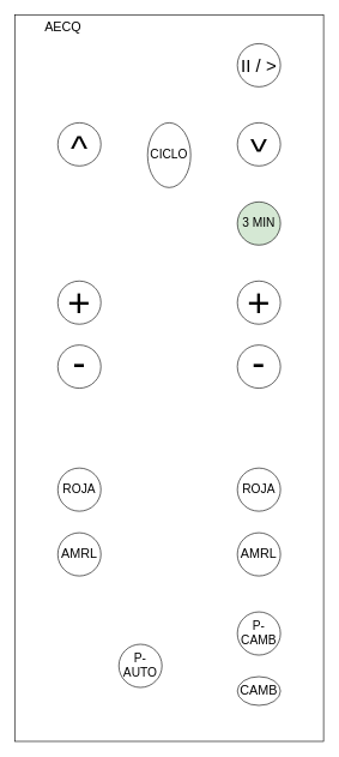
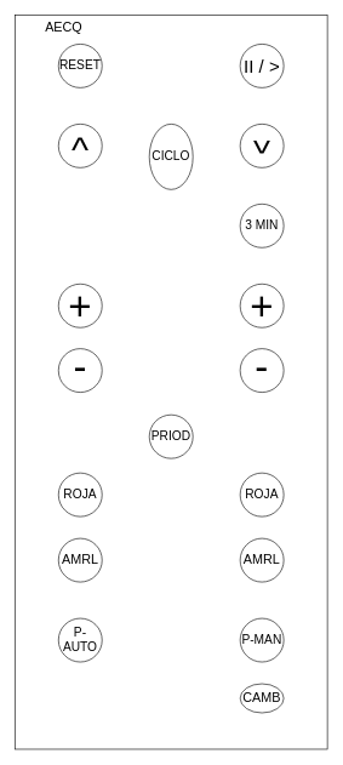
  <mxCell id="0" />
  <mxCell id="1" parent="0" />
  <mxCell id="2" value="&lt;blockquote style=&quot;margin: 0 0 0 40px; border: none; padding: 0px;&quot;&gt;&lt;font style=&quot;font-size: 18px;&quot;&gt;AECQ&lt;/font&gt;&lt;/blockquote&gt;" style="rounded=0;whiteSpace=wrap;html=1;verticalAlign=top;align=left;labelPosition=center;verticalLabelPosition=middle;" parent="1" vertex="1"><mxGeometry x="20" y="20" width="430" height="1010" as="geometry" /></mxCell>
  <mxCell id="3" value="CAMB" style="ellipse;whiteSpace=wrap;html=1;aspect=fixed;fontSize=18;" parent="1" vertex="1"><mxGeometry x="330" y="940" width="60" height="40" as="geometry" /></mxCell>
- <mxCell id="4" value="P-CAMB" style="ellipse;whiteSpace=wrap;html=1;aspect=fixed;fontSize=17;" parent="1" vertex="1"><mxGeometry x="330" y="850" width="60" height="60" as="geometry" /></mxCell>
- <mxCell id="5" value="P-AUTO" style="ellipse;whiteSpace=wrap;html=1;aspect=fixed;fontSize=17;" parent="1" vertex="1"><mxGeometry x="165" y="895" width="60" height="60" as="geometry" /></mxCell>
+ <mxCell id="4" value="P-MAN" style="ellipse;whiteSpace=wrap;html=1;aspect=fixed;fontSize=17;" parent="1" vertex="1"><mxGeometry x="330" y="850" width="60" height="60" as="geometry" /></mxCell>
+ <mxCell id="5" value="P-AUTO" style="ellipse;whiteSpace=wrap;html=1;aspect=fixed;fontSize=17;" parent="1" vertex="1"><mxGeometry x="80" y="850" width="60" height="60" as="geometry" /></mxCell>
  <mxCell id="6" value="AMRL" style="ellipse;whiteSpace=wrap;html=1;aspect=fixed;fontSize=18;" parent="1" vertex="1"><mxGeometry x="330" y="740" width="60" height="60" as="geometry" /></mxCell>
  <mxCell id="7" value="AMRL" style="ellipse;whiteSpace=wrap;html=1;aspect=fixed;fontSize=18;" parent="1" vertex="1"><mxGeometry x="80" y="740" width="60" height="60" as="geometry" /></mxCell>
  <mxCell id="8" value="ROJA" style="ellipse;whiteSpace=wrap;html=1;aspect=fixed;fontSize=17;" parent="1" vertex="1"><mxGeometry x="330" y="650" width="60" height="60" as="geometry" /></mxCell>
  <mxCell id="9" value="ROJA" style="ellipse;whiteSpace=wrap;html=1;aspect=fixed;fontSize=17;" parent="1" vertex="1"><mxGeometry x="80" y="650" width="60" height="60" as="geometry" /></mxCell>
+ <mxCell id="10" value="PRIOD" style="ellipse;whiteSpace=wrap;html=1;aspect=fixed;fontSize=17;" parent="1" vertex="1"><mxGeometry x="205" y="570" width="60" height="60" as="geometry" /></mxCell>
  <mxCell id="11" value="-" style="ellipse;whiteSpace=wrap;html=1;aspect=fixed;fontSize=55;verticalAlign=bottom;" parent="1" vertex="1"><mxGeometry x="330" y="479" width="60" height="60" as="geometry" /></mxCell>
  <mxCell id="12" value="-" style="ellipse;whiteSpace=wrap;html=1;aspect=fixed;fontSize=55;verticalAlign=bottom;" parent="1" vertex="1"><mxGeometry x="80" y="479" width="60" height="60" as="geometry" /></mxCell>
  <mxCell id="13" value="+" style="ellipse;whiteSpace=wrap;html=1;aspect=fixed;fontSize=55;" parent="1" vertex="1"><mxGeometry x="330" y="390" width="60" height="60" as="geometry" /></mxCell>
  <mxCell id="14" value="+" style="ellipse;whiteSpace=wrap;html=1;aspect=fixed;fontSize=55;" parent="1" vertex="1"><mxGeometry x="80" y="390" width="60" height="60" as="geometry" /></mxCell>
- <mxCell id="15" value="3 MIN" style="ellipse;whiteSpace=wrap;html=1;aspect=fixed;fontSize=17;fillColor=#d5e8d4;" parent="1" vertex="1"><mxGeometry x="330" y="280" width="60" height="60" as="geometry" /></mxCell>
+ <mxCell id="15" value="3 MIN" style="ellipse;whiteSpace=wrap;html=1;aspect=fixed;fontSize=17;" parent="1" vertex="1"><mxGeometry x="330" y="280" width="60" height="60" as="geometry" /></mxCell>
  <mxCell id="16" value="CICLO" style="ellipse;whiteSpace=wrap;html=1;aspect=fixed;fontSize=17;" parent="1" vertex="1"><mxGeometry x="205" y="170" width="60" height="90" as="geometry" /></mxCell>
  <mxCell id="17" value="^" style="ellipse;whiteSpace=wrap;html=1;aspect=fixed;fontSize=50;verticalAlign=top;" parent="1" vertex="1"><mxGeometry x="80" y="170" width="60" height="60" as="geometry" /></mxCell>
  <mxCell id="18" value="^" style="ellipse;whiteSpace=wrap;html=1;aspect=fixed;fontSize=50;verticalAlign=top;direction=west;rotation=180;" parent="1" vertex="1"><mxGeometry x="330" y="170" width="60" height="60" as="geometry" /></mxCell>
+ <mxCell id="19" value="RESET" style="ellipse;whiteSpace=wrap;html=1;aspect=fixed;fontSize=17;verticalAlign=middle;" parent="1" vertex="1"><mxGeometry x="80" y="60" width="60" height="60" as="geometry" /></mxCell>
  <mxCell id="20" value="II / &amp;gt;" style="ellipse;whiteSpace=wrap;html=1;aspect=fixed;fontSize=25;verticalAlign=middle;direction=west;rotation=0;" parent="1" vertex="1"><mxGeometry x="330" y="60" width="60" height="60" as="geometry" /></mxCell>
